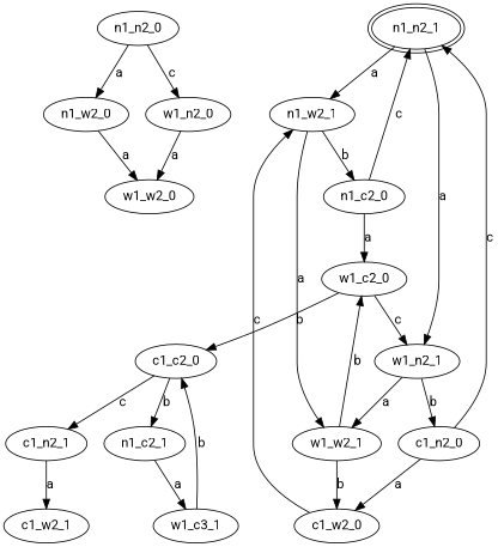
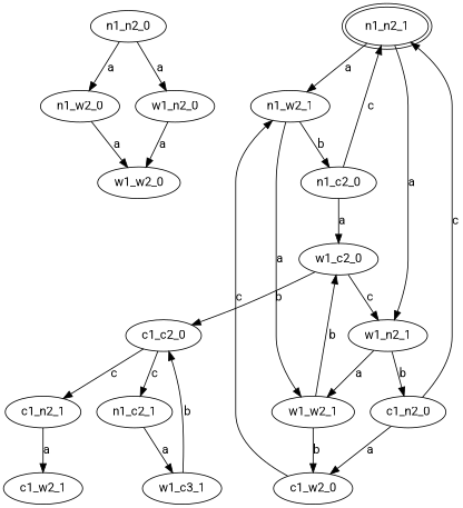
  digraph {
    fontname=Roboto
    node [fontname=Roboto]
    edge [fontname=Roboto]
    n1_n2_0
    n1_w2_0
    w1_n2_0
    w1_w2_0
    n1_n2_1 [peripheries=2]
    n1_w2_1
    w1_n2_1
    n1_c2_0
    w1_w2_1
    c1_n2_0
    w1_c2_0
    c1_w2_0
    c1_c2_0
    n14 [label=w1_c3_1]
    n1_c2_1
    c1_n2_1
    c1_w2_1
    n1_n2_0 -> n1_w2_0 [label=a]
-   n1_n2_0 -> w1_n2_0 [label=c]
+   n1_n2_0 -> w1_n2_0 [label=a]
    n1_w2_0 -> w1_w2_0 [label=a]
    w1_n2_0 -> w1_w2_0 [label=a]
    n1_n2_1 -> n1_w2_1 [label=a]
    n1_n2_1 -> w1_n2_1 [label=a]
    n1_w2_1 -> n1_c2_0 [label=b]
    n1_w2_1 -> w1_w2_1 [label=a]
    w1_n2_1 -> w1_w2_1 [label=a]
    w1_n2_1 -> c1_n2_0 [label=b]
    n1_c2_0 -> n1_n2_1 [label=c]
    n1_c2_0 -> w1_c2_0 [label=a]
    w1_w2_1 -> w1_c2_0 [label=b]
    w1_w2_1 -> c1_w2_0 [label=b]
    c1_n2_0 -> n1_n2_1 [label=c]
    c1_n2_0 -> c1_w2_0 [label=a]
    w1_c2_0 -> w1_n2_1 [label=c]
    w1_c2_0 -> c1_c2_0 [label=b]
    c1_w2_0 -> n1_w2_1 [label=c]
-   c1_c2_0 -> n1_c2_1 [label=b]
+   c1_c2_0 -> n1_c2_1 [label=c]
    c1_c2_0 -> c1_n2_1 [label=c]
    n14 -> c1_c2_0 [label=b]
    n1_c2_1 -> n14 [label=a]
    c1_n2_1 -> c1_w2_1 [label=a]
  }
